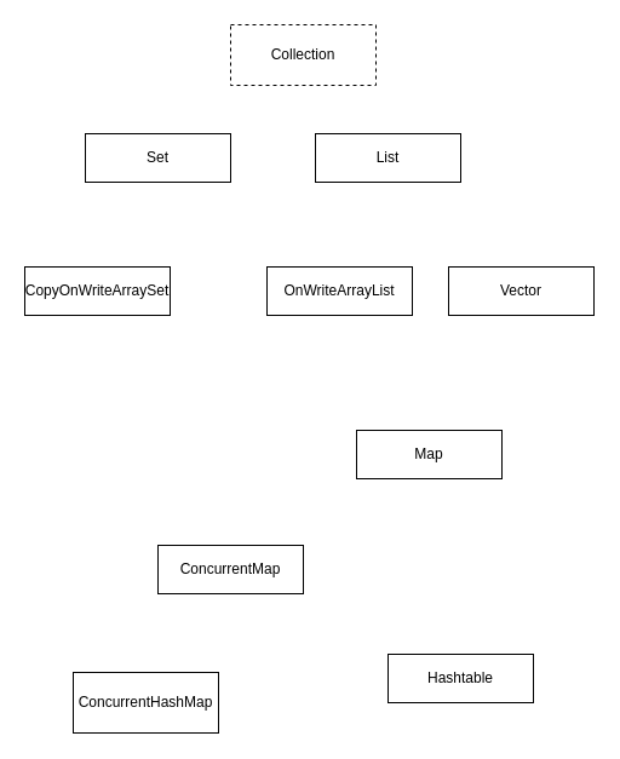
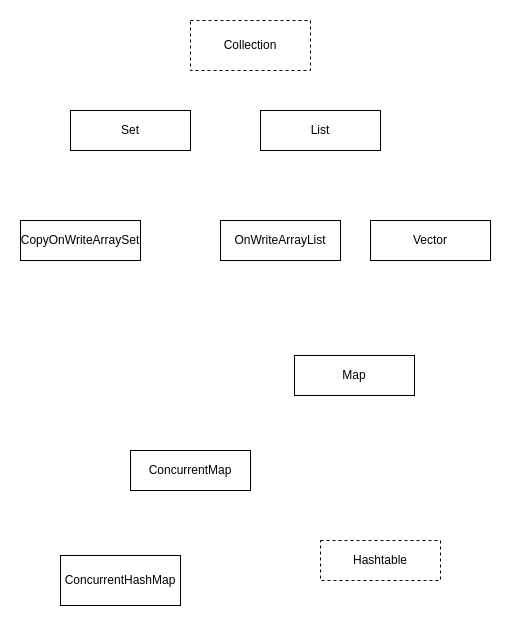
  <mxCell id="0" />
  <mxCell id="1" parent="0" />
  <mxCell id="2" value="Collection" style="rounded=0;whiteSpace=wrap;html=1;dashed=1;" vertex="1" parent="1"><mxGeometry x="190" y="20" width="120" height="50" as="geometry" /></mxCell>
  <mxCell id="3" value="Set" style="rounded=0;whiteSpace=wrap;html=1;" vertex="1" parent="1"><mxGeometry x="70" y="110" width="120" height="40" as="geometry" /></mxCell>
  <mxCell id="4" value="List" style="rounded=0;whiteSpace=wrap;html=1;" vertex="1" parent="1"><mxGeometry x="260" y="110" width="120" height="40" as="geometry" /></mxCell>
  <mxCell id="5" value="CopyOnWriteArraySet" style="rounded=0;whiteSpace=wrap;html=1;" vertex="1" parent="1"><mxGeometry x="20" y="220" width="120" height="40" as="geometry" /></mxCell>
  <mxCell id="6" value="OnWriteArrayList" style="rounded=0;whiteSpace=wrap;html=1;" vertex="1" parent="1"><mxGeometry x="220" y="220" width="120" height="40" as="geometry" /></mxCell>
  <mxCell id="7" value="Vector" style="rounded=0;whiteSpace=wrap;html=1;" vertex="1" parent="1"><mxGeometry x="370" y="220" width="120" height="40" as="geometry" /></mxCell>
  <mxCell id="8" value="Map" style="rounded=0;whiteSpace=wrap;html=1;" vertex="1" parent="1"><mxGeometry x="294" y="355" width="120" height="40" as="geometry" /></mxCell>
  <mxCell id="9" value="ConcurrentMap" style="rounded=0;whiteSpace=wrap;html=1;" vertex="1" parent="1"><mxGeometry x="130" y="450" width="120" height="40" as="geometry" /></mxCell>
  <mxCell id="10" value="ConcurrentHashMap" style="rounded=0;whiteSpace=wrap;html=1;" vertex="1" parent="1"><mxGeometry x="60" y="555" width="120" height="50" as="geometry" /></mxCell>
- <mxCell id="11" value="Hashtable" style="rounded=0;whiteSpace=wrap;html=1;" vertex="1" parent="1"><mxGeometry x="320" y="540" width="120" height="40" as="geometry" /></mxCell>
+ <mxCell id="11" value="Hashtable" style="rounded=0;whiteSpace=wrap;html=1;dashed=1;" vertex="1" parent="1"><mxGeometry x="320" y="540" width="120" height="40" as="geometry" /></mxCell>
